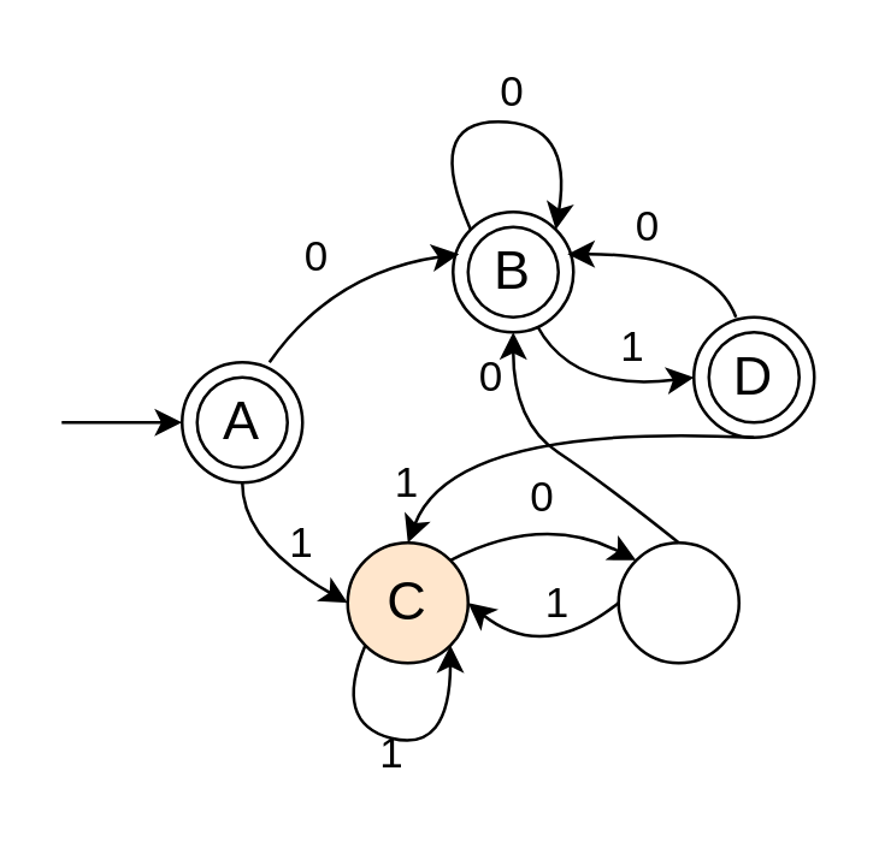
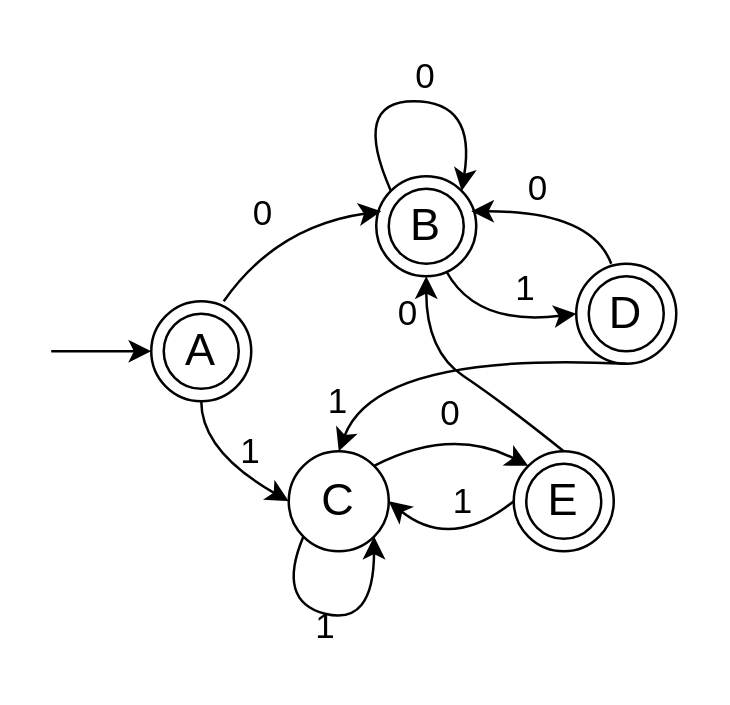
  <mxCell id="0" />
  <mxCell id="1" parent="0" />
  <mxCell id="2" value="" style="endArrow=classic;html=1;fontSize=18;entryX=0;entryY=0.5;entryDx=0;entryDy=0;" parent="1" edge="1" target="5"><mxGeometry width="50" height="50" relative="1" as="geometry"><mxPoint x="20" y="140" as="sourcePoint" /><mxPoint x="60" y="149" as="targetPoint" /></mxGeometry></mxCell>
- <mxCell id="3" value="C" style="ellipse;whiteSpace=wrap;html=1;fontSize=18;fillColor=#ffe6cc;" vertex="1" parent="1"><mxGeometry x="115" y="180" width="40" height="40" as="geometry" /></mxCell>
+ <mxCell id="3" value="C" style="ellipse;whiteSpace=wrap;html=1;fontSize=18;" vertex="1" parent="1"><mxGeometry x="115" y="180" width="40" height="40" as="geometry" /></mxCell>
  <mxCell id="4" value="" style="group" vertex="1" connectable="0" parent="1"><mxGeometry x="60" y="120" width="40" height="40" as="geometry" /></mxCell>
  <mxCell id="5" value="" style="ellipse;whiteSpace=wrap;html=1;fontSize=18;" parent="4" vertex="1"><mxGeometry width="40" height="40" as="geometry" /></mxCell>
  <mxCell id="6" value="A" style="ellipse;whiteSpace=wrap;html=1;aspect=fixed;fillColor=none;gradientColor=none;fontSize=18;" vertex="1" parent="4"><mxGeometry x="5" y="5" width="30" height="30" as="geometry" /></mxCell>
  <mxCell id="7" value="" style="group" vertex="1" connectable="0" parent="1"><mxGeometry x="150" y="70" width="40" height="40" as="geometry" /></mxCell>
  <mxCell id="8" value="" style="ellipse;whiteSpace=wrap;html=1;fontSize=18;" vertex="1" parent="7"><mxGeometry width="40" height="40" as="geometry" /></mxCell>
  <mxCell id="9" value="B" style="ellipse;whiteSpace=wrap;html=1;aspect=fixed;fillColor=none;gradientColor=none;fontSize=18;" vertex="1" parent="7"><mxGeometry x="5" y="5" width="30" height="30" as="geometry" /></mxCell>
  <mxCell id="10" value="" style="curved=1;endArrow=classic;html=1;fontSize=18;exitX=0;exitY=0;exitDx=0;exitDy=0;entryX=1;entryY=0;entryDx=0;entryDy=0;" edge="1" parent="7" source="8" target="8"><mxGeometry width="50" height="50" relative="1" as="geometry"><mxPoint x="-140" y="250" as="sourcePoint" /><mxPoint x="70" y="-20" as="targetPoint" /><Array as="points"><mxPoint x="-10" y="-30" /><mxPoint x="40" y="-30" /></Array></mxGeometry></mxCell>
  <mxCell id="11" value="" style="group" vertex="1" connectable="0" parent="1"><mxGeometry x="230" y="105" width="40" height="40" as="geometry" /></mxCell>
  <mxCell id="12" value="" style="ellipse;whiteSpace=wrap;html=1;fontSize=18;" vertex="1" parent="11"><mxGeometry width="40" height="40" as="geometry" /></mxCell>
  <mxCell id="13" value="D" style="ellipse;whiteSpace=wrap;html=1;aspect=fixed;fillColor=none;gradientColor=none;fontSize=18;" vertex="1" parent="11"><mxGeometry x="5" y="5" width="30" height="30" as="geometry" /></mxCell>
  <mxCell id="14" value="" style="curved=1;endArrow=classic;html=1;fontSize=18;exitX=0.35;exitY=0;exitDx=0;exitDy=0;entryX=0.95;entryY=0.35;entryDx=0;entryDy=0;entryPerimeter=0;exitPerimeter=0;" edge="1" parent="1" source="12" target="8"><mxGeometry width="50" height="50" relative="1" as="geometry"><mxPoint x="10" y="290" as="sourcePoint" /><mxPoint x="60" y="240" as="targetPoint" /><Array as="points"><mxPoint x="236" y="84" /></Array></mxGeometry></mxCell>
  <mxCell id="15" value="" style="curved=1;endArrow=classic;html=1;fontSize=18;exitX=0.767;exitY=1.1;exitDx=0;exitDy=0;exitPerimeter=0;" edge="1" parent="1" source="9"><mxGeometry width="50" height="50" relative="1" as="geometry"><mxPoint x="10" y="290" as="sourcePoint" /><mxPoint x="230" y="125" as="targetPoint" /><Array as="points"><mxPoint x="190" y="130" /></Array></mxGeometry></mxCell>
  <mxCell id="16" value="" style="curved=1;endArrow=classic;html=1;fontSize=18;exitX=0.725;exitY=0;exitDx=0;exitDy=0;entryX=0.05;entryY=0.35;entryDx=0;entryDy=0;entryPerimeter=0;exitPerimeter=0;" edge="1" parent="1" source="5" target="8"><mxGeometry width="50" height="50" relative="1" as="geometry"><mxPoint x="10" y="290" as="sourcePoint" /><mxPoint x="60" y="240" as="targetPoint" /><Array as="points"><mxPoint x="110" y="90" /></Array></mxGeometry></mxCell>
  <mxCell id="17" value="" style="curved=1;endArrow=classic;html=1;fontSize=18;entryX=0;entryY=0.5;entryDx=0;entryDy=0;" edge="1" parent="1" target="3"><mxGeometry width="50" height="50" relative="1" as="geometry"><mxPoint x="80" y="160" as="sourcePoint" /><mxPoint x="60" y="240" as="targetPoint" /><Array as="points"><mxPoint x="80" y="180" /></Array></mxGeometry></mxCell>
  <mxCell id="18" value="" style="curved=1;endArrow=classic;html=1;fontSize=18;exitX=0;exitY=1;exitDx=0;exitDy=0;entryX=1;entryY=1;entryDx=0;entryDy=0;" edge="1" parent="1" source="3" target="3"><mxGeometry width="50" height="50" relative="1" as="geometry"><mxPoint x="10" y="290" as="sourcePoint" /><mxPoint x="60" y="240" as="targetPoint" /><Array as="points"><mxPoint x="110" y="240" /><mxPoint x="149" y="250" /></Array></mxGeometry></mxCell>
  <mxCell id="19" value="" style="group" vertex="1" connectable="0" parent="1"><mxGeometry x="205" y="180" width="40" height="40" as="geometry" /></mxCell>
  <mxCell id="20" value="" style="group" vertex="1" connectable="0" parent="19"><mxGeometry width="40" height="40" as="geometry" /></mxCell>
  <mxCell id="21" value="" style="ellipse;whiteSpace=wrap;html=1;fontSize=18;" vertex="1" parent="20"><mxGeometry width="40" height="40" as="geometry" /></mxCell>
+ <mxCell id="22" value="E" style="ellipse;whiteSpace=wrap;html=1;aspect=fixed;fillColor=none;gradientColor=none;fontSize=18;" vertex="1" parent="19"><mxGeometry x="5" y="5" width="30" height="30" as="geometry" /></mxCell>
  <mxCell id="23" value="" style="curved=1;endArrow=classic;html=1;fontSize=18;exitX=1;exitY=0;exitDx=0;exitDy=0;entryX=0;entryY=0;entryDx=0;entryDy=0;" edge="1" parent="1" source="3" target="21"><mxGeometry width="50" height="50" relative="1" as="geometry"><mxPoint x="10" y="320" as="sourcePoint" /><mxPoint x="210" y="186" as="targetPoint" /><Array as="points"><mxPoint x="180" y="170" /></Array></mxGeometry></mxCell>
  <mxCell id="24" value="" style="curved=1;endArrow=classic;html=1;fontSize=18;exitX=0;exitY=0.5;exitDx=0;exitDy=0;entryX=1;entryY=0.5;entryDx=0;entryDy=0;" edge="1" parent="1" source="21" target="3"><mxGeometry width="50" height="50" relative="1" as="geometry"><mxPoint x="10" y="320" as="sourcePoint" /><mxPoint x="60" y="270" as="targetPoint" /><Array as="points"><mxPoint x="180" y="220" /></Array></mxGeometry></mxCell>
  <mxCell id="25" value="" style="curved=1;endArrow=classic;html=1;fontSize=18;exitX=0.5;exitY=0;exitDx=0;exitDy=0;entryX=0.5;entryY=1;entryDx=0;entryDy=0;" edge="1" parent="1" source="21" target="8"><mxGeometry width="50" height="50" relative="1" as="geometry"><mxPoint x="10" y="320" as="sourcePoint" /><mxPoint x="60" y="270" as="targetPoint" /><Array as="points"><mxPoint x="200" y="160" /><mxPoint x="170" y="140" /></Array></mxGeometry></mxCell>
  <mxCell id="26" value="" style="curved=1;endArrow=classic;html=1;fontSize=18;exitX=0.5;exitY=1;exitDx=0;exitDy=0;entryX=0.5;entryY=0;entryDx=0;entryDy=0;" edge="1" parent="1" source="12" target="3"><mxGeometry width="50" height="50" relative="1" as="geometry"><mxPoint x="10" y="320" as="sourcePoint" /><mxPoint x="60" y="270" as="targetPoint" /><Array as="points"><mxPoint x="150" y="140" /></Array></mxGeometry></mxCell>
  <mxCell id="27" value="1" style="text;html=1;strokeColor=none;fillColor=none;align=center;verticalAlign=middle;whiteSpace=wrap;rounded=0;fontSize=14;" vertex="1" parent="1"><mxGeometry x="200" y="105" width="20" height="20" as="geometry" /></mxCell>
  <mxCell id="28" value="0" style="text;html=1;strokeColor=none;fillColor=none;align=center;verticalAlign=middle;whiteSpace=wrap;rounded=0;fontSize=14;" vertex="1" parent="1"><mxGeometry x="95" y="75" width="20" height="20" as="geometry" /></mxCell>
  <mxCell id="29" value="0" style="text;html=1;strokeColor=none;fillColor=none;align=center;verticalAlign=middle;whiteSpace=wrap;rounded=0;fontSize=14;" vertex="1" parent="1"><mxGeometry x="160" y="20" width="20" height="20" as="geometry" /></mxCell>
  <mxCell id="30" value="0" style="text;html=1;strokeColor=none;fillColor=none;align=center;verticalAlign=middle;whiteSpace=wrap;rounded=0;fontSize=14;" vertex="1" parent="1"><mxGeometry x="205" y="65" width="20" height="20" as="geometry" /></mxCell>
  <mxCell id="31" value="0" style="text;html=1;strokeColor=none;fillColor=none;align=center;verticalAlign=middle;whiteSpace=wrap;rounded=0;fontSize=14;" vertex="1" parent="1"><mxGeometry x="152.5" y="115" width="20" height="20" as="geometry" /></mxCell>
  <mxCell id="32" value="0" style="text;html=1;strokeColor=none;fillColor=none;align=center;verticalAlign=middle;whiteSpace=wrap;rounded=0;fontSize=14;" vertex="1" parent="1"><mxGeometry x="170" y="155" width="20" height="20" as="geometry" /></mxCell>
  <mxCell id="33" value="1" style="text;html=1;strokeColor=none;fillColor=none;align=center;verticalAlign=middle;whiteSpace=wrap;rounded=0;fontSize=14;" vertex="1" parent="1"><mxGeometry x="90" y="170" width="20" height="20" as="geometry" /></mxCell>
  <mxCell id="34" value="1" style="text;html=1;strokeColor=none;fillColor=none;align=center;verticalAlign=middle;whiteSpace=wrap;rounded=0;fontSize=14;" vertex="1" parent="1"><mxGeometry x="120" y="240" width="20" height="20" as="geometry" /></mxCell>
  <mxCell id="35" value="1" style="text;html=1;strokeColor=none;fillColor=none;align=center;verticalAlign=middle;whiteSpace=wrap;rounded=0;fontSize=14;" vertex="1" parent="1"><mxGeometry x="175" y="190" width="20" height="20" as="geometry" /></mxCell>
  <mxCell id="36" value="1" style="text;html=1;strokeColor=none;fillColor=none;align=center;verticalAlign=middle;whiteSpace=wrap;rounded=0;fontSize=14;" vertex="1" parent="1"><mxGeometry x="125" y="150" width="20" height="20" as="geometry" /></mxCell>
